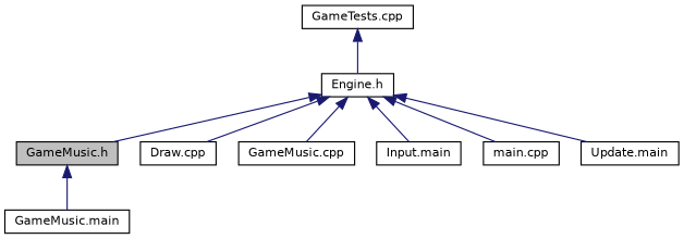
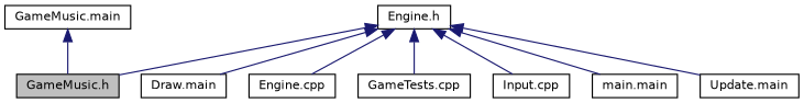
  digraph {
    node [color=black fillcolor=white fontname=Helvetica fontsize=10 shape=record style=filled]
    edge [color=midnightblue dir=back fontname=Helvetica fontsize=10 labelfontname=Helvetica labelfontsize=10 style=solid]
    n1 [fillcolor=grey75 fontcolor=black height=0.2 label="GameMusic.h" width=0.4]
    n2 [height=0.2 label="GameMusic.main" width=0.4]
    n3 [height=0.2 label="Engine.h" width=0.4]
-   n4 [height=0.2 label="Draw.cpp" width=0.4]
-   n5 [height=0.2 label="GameMusic.cpp" width=0.4]
+   n4 [height=0.2 label="Draw.main" width=0.4]
+   n5 [height=0.2 label="Engine.cpp" width=0.4]
    n6 [height=0.2 label="GameTests.cpp" width=0.4]
-   n7 [height=0.2 label="Input.main" width=0.4]
-   n8 [height=0.2 label="main.cpp" width=0.4]
+   n7 [height=0.2 label="Input.cpp" width=0.4]
+   n8 [height=0.2 label="main.main" width=0.4]
    n9 [height=0.2 label="Update.main" width=0.4]
-   n1 -> n2
+   n2 -> n1
    n3 -> n1
    n3 -> n4
    n3 -> n5
-   n6 -> n3
+   n3 -> n6
    n3 -> n7
    n3 -> n8
    n3 -> n9
  }
